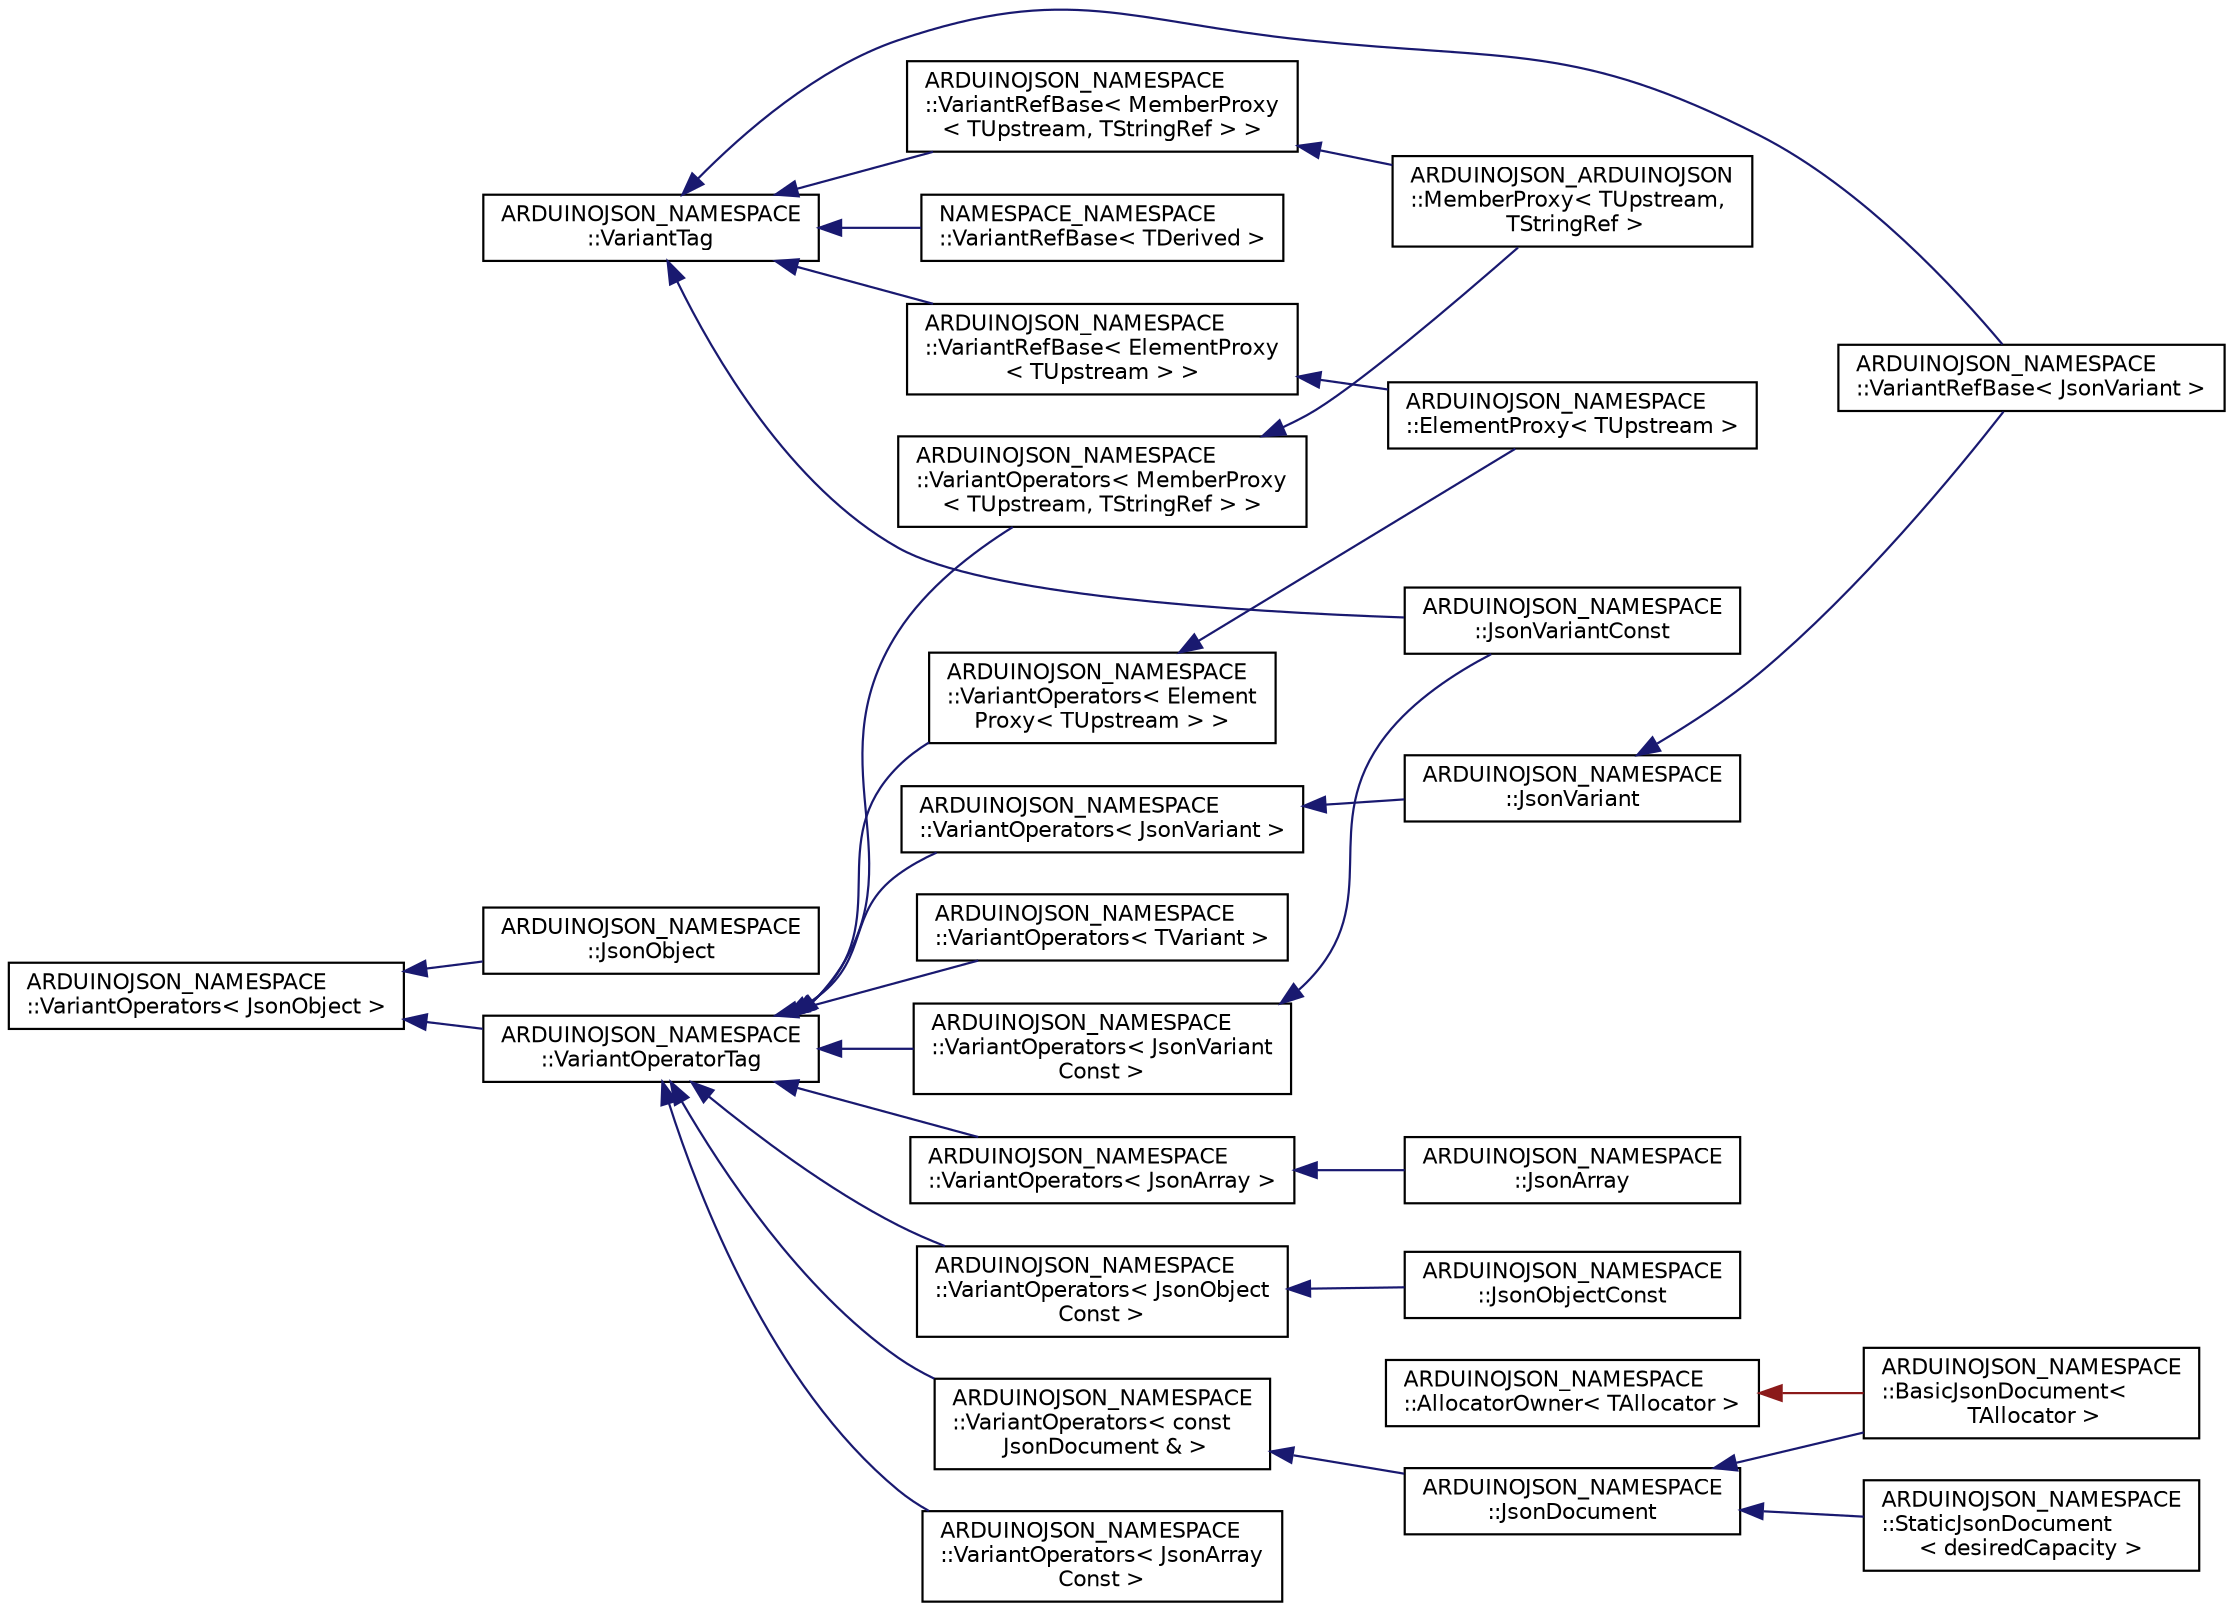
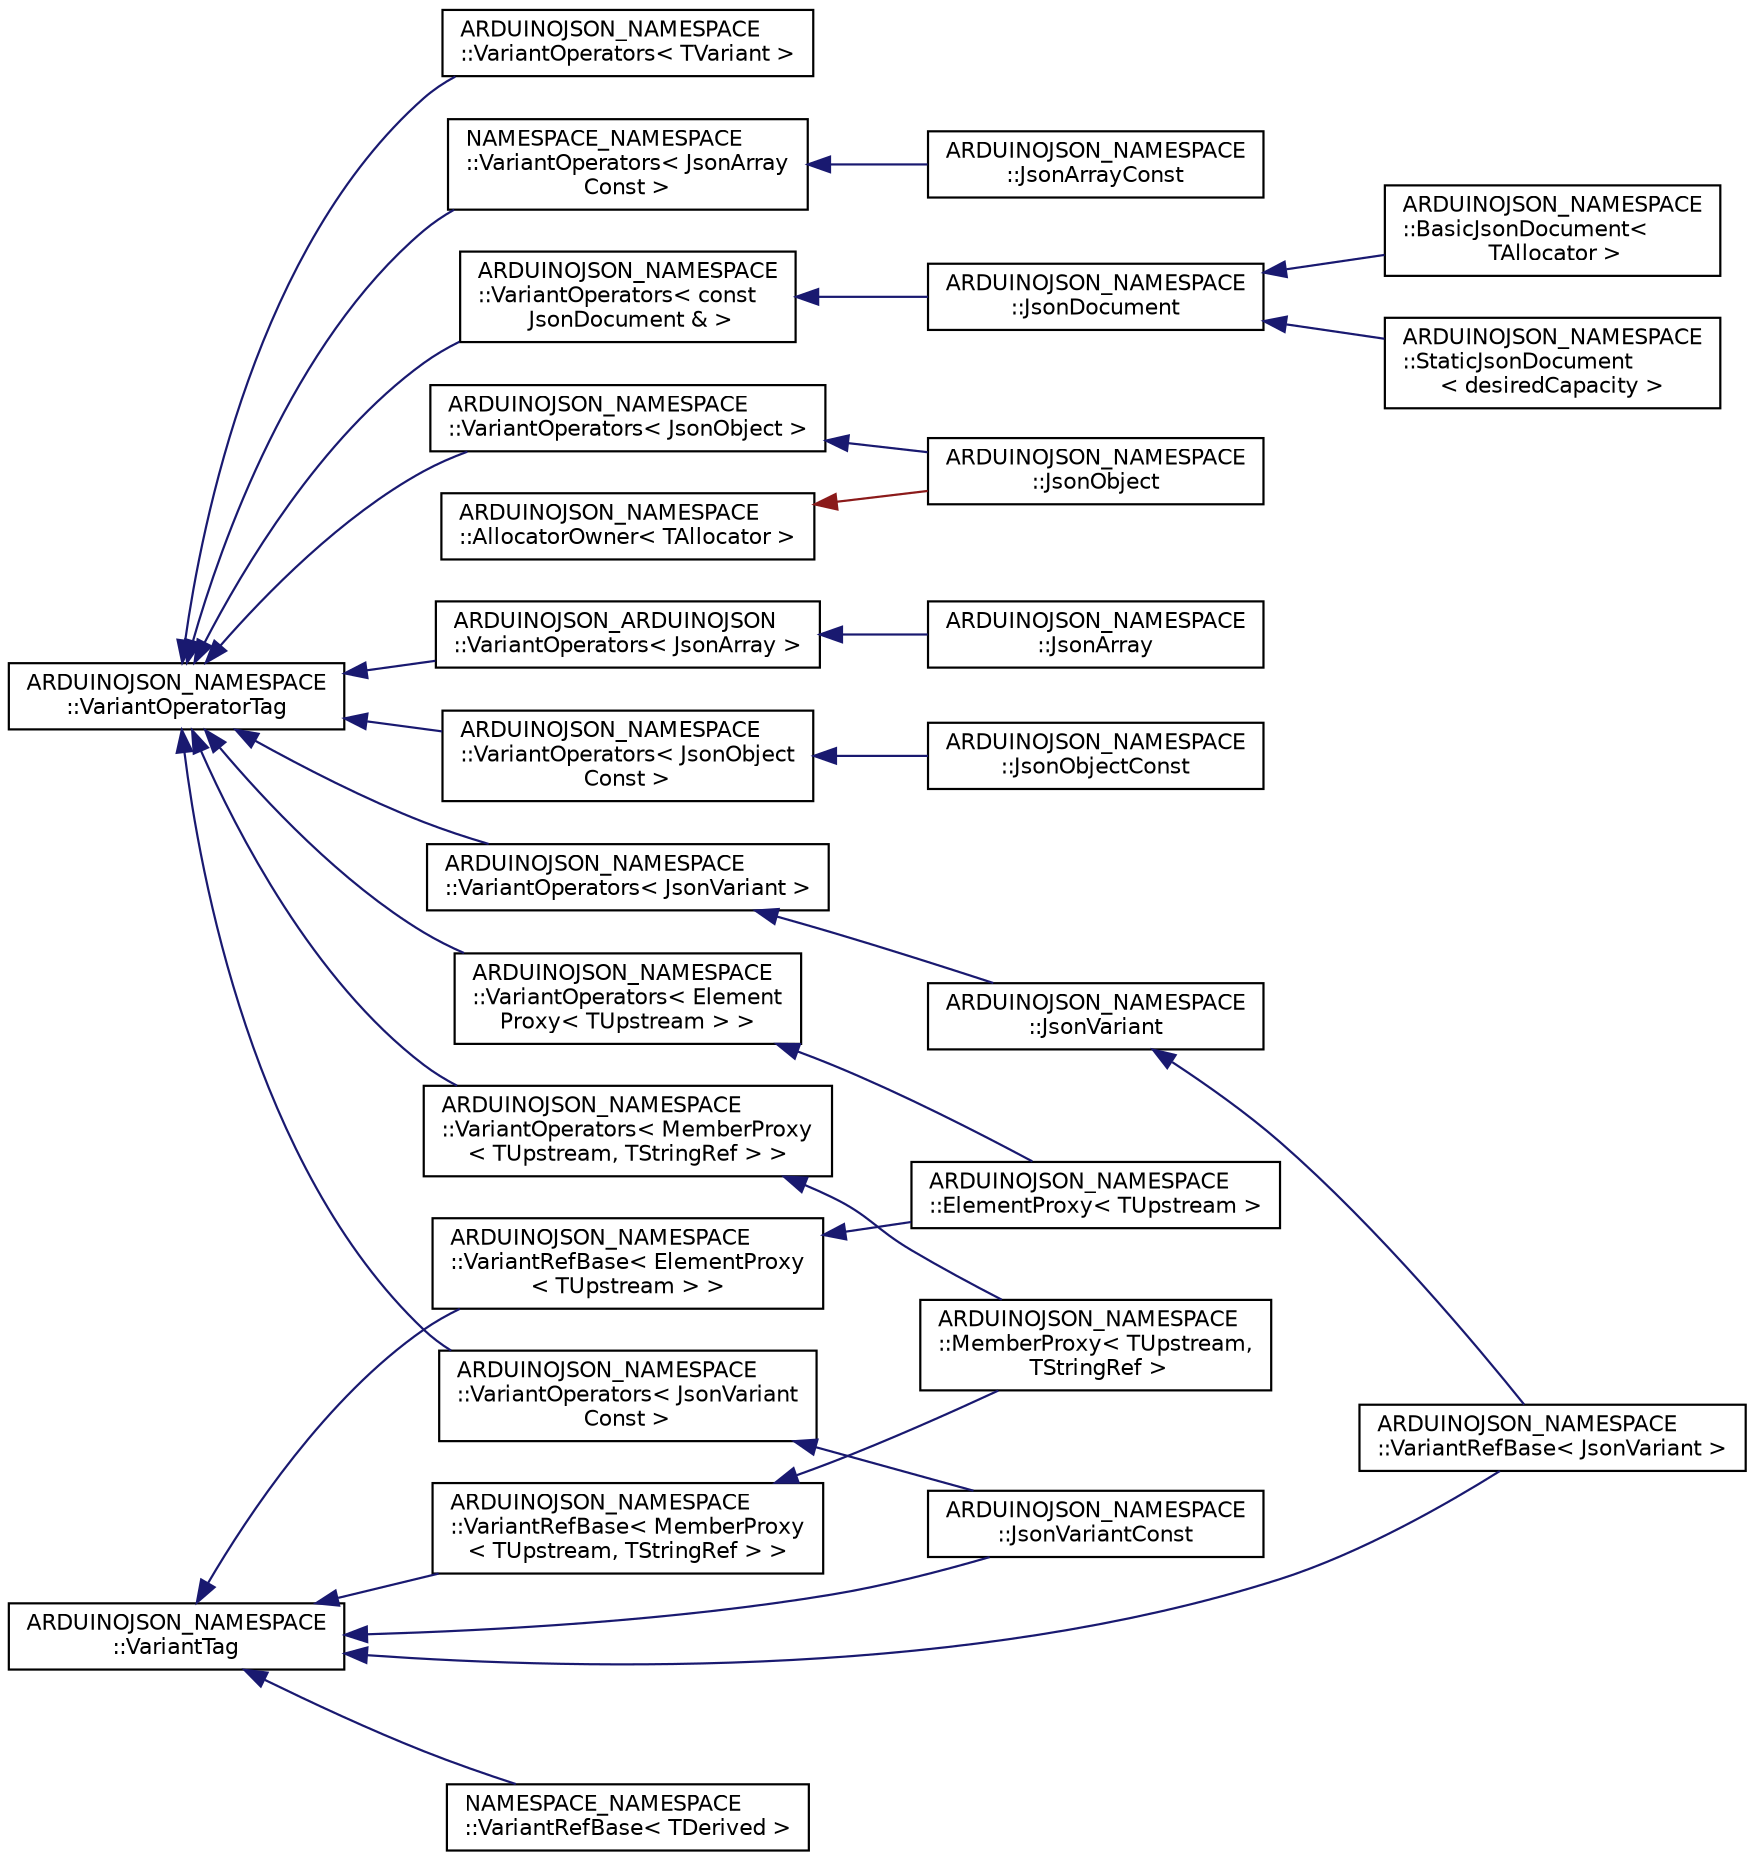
  digraph {
    rankdir=LR
    node [color=black fillcolor=white fontname=Helvetica fontsize=10 shape=record style=filled]
    edge [color=midnightblue dir=back fontname=Helvetica fontsize=10 labelfontname=Helvetica labelfontsize=10 style=solid]
    n1 [height=0.2 label="ARDUINOJSON_NAMESPACE\l::AllocatorOwner\< TAllocator \>" width=0.4]
    n2 [height=0.2 label="ARDUINOJSON_NAMESPACE\l::BasicJsonDocument\<\l TAllocator \>" width=0.4]
    n3 [height=0.2 label="ARDUINOJSON_NAMESPACE\l::VariantOperatorTag" width=0.4]
    n4 [height=0.2 label="ARDUINOJSON_NAMESPACE\l::VariantOperators\< MemberProxy\l\< TUpstream, TStringRef \> \>" width=0.4]
-   n5 [height=0.2 label="ARDUINOJSON_NAMESPACE\l::VariantOperators\< JsonArray\lConst \>" width=0.4]
+   n5 [height=0.2 label="NAMESPACE_NAMESPACE\l::VariantOperators\< JsonArray\lConst \>" width=0.4]
    n6 [height=0.2 label="ARDUINOJSON_NAMESPACE\l::VariantOperators\< JsonVariant \>" width=0.4]
    n7 [height=0.2 label="ARDUINOJSON_NAMESPACE\l::VariantOperators\< const\l JsonDocument & \>" width=0.4]
    n8 [height=0.2 label="ARDUINOJSON_NAMESPACE\l::VariantOperators\< JsonVariant\lConst \>" width=0.4]
-   n9 [height=0.2 label="ARDUINOJSON_NAMESPACE\l::VariantOperators\< JsonArray \>" width=0.4]
+   n9 [height=0.2 label="ARDUINOJSON_ARDUINOJSON\l::VariantOperators\< JsonArray \>" width=0.4]
    n10 [height=0.2 label="ARDUINOJSON_NAMESPACE\l::VariantOperators\< Element\lProxy\< TUpstream \> \>" width=0.4]
    n11 [height=0.2 label="ARDUINOJSON_NAMESPACE\l::VariantOperators\< JsonObject \>" width=0.4]
    n12 [height=0.2 label="ARDUINOJSON_NAMESPACE\l::VariantOperators\< JsonObject\lConst \>" width=0.4]
    n13 [height=0.2 label="ARDUINOJSON_NAMESPACE\l::VariantOperators\< TVariant \>" width=0.4]
-   n14 [height=0.2 label="ARDUINOJSON_ARDUINOJSON\l::MemberProxy\< TUpstream,\l TStringRef \>" width=0.4]
+   n14 [height=0.2 label="ARDUINOJSON_NAMESPACE\l::MemberProxy\< TUpstream,\l TStringRef \>" width=0.4]
+   n15 [height=0.2 label="ARDUINOJSON_NAMESPACE\l::JsonArrayConst" width=0.4]
    n16 [height=0.2 label="ARDUINOJSON_NAMESPACE\l::JsonVariant" width=0.4]
    n17 [height=0.2 label="ARDUINOJSON_NAMESPACE\l::JsonDocument" width=0.4]
    n18 [height=0.2 label="ARDUINOJSON_NAMESPACE\l::JsonVariantConst" width=0.4]
    n19 [height=0.2 label="ARDUINOJSON_NAMESPACE\l::JsonArray" width=0.4]
    n20 [height=0.2 label="ARDUINOJSON_NAMESPACE\l::ElementProxy\< TUpstream \>" width=0.4]
    n21 [height=0.2 label="ARDUINOJSON_NAMESPACE\l::JsonObject" width=0.4]
    n22 [height=0.2 label="ARDUINOJSON_NAMESPACE\l::JsonObjectConst" width=0.4]
    n23 [height=0.2 label="ARDUINOJSON_NAMESPACE\l::VariantRefBase\< JsonVariant \>" width=0.4]
    n24 [height=0.2 label="ARDUINOJSON_NAMESPACE\l::StaticJsonDocument\l\< desiredCapacity \>" width=0.4]
    n25 [height=0.2 label="ARDUINOJSON_NAMESPACE\l::VariantTag" width=0.4]
    n26 [height=0.2 label="ARDUINOJSON_NAMESPACE\l::VariantRefBase\< MemberProxy\l\< TUpstream, TStringRef \> \>" width=0.4]
    n27 [height=0.2 label="ARDUINOJSON_NAMESPACE\l::VariantRefBase\< ElementProxy\l\< TUpstream \> \>" width=0.4]
    n28 [height=0.2 label="NAMESPACE_NAMESPACE\l::VariantRefBase\< TDerived \>" width=0.4]
-   n1 -> n2 [color=firebrick4]
+   n1 -> n21 [color=firebrick4]
    n3 -> n4
    n3 -> n5
    n3 -> n6
    n3 -> n7
    n3 -> n8
    n3 -> n9
    n3 -> n10
-   n11 -> n3
+   n3 -> n11
    n3 -> n12
    n3 -> n13
    n4 -> n14
+   n5 -> n15
    n6 -> n16
    n7 -> n17
    n8 -> n18
    n9 -> n19
    n10 -> n20
    n11 -> n21
    n12 -> n22
    n16 -> n23
    n17 -> n2
    n17 -> n24
    n25 -> n18
    n25 -> n23
    n25 -> n26
    n25 -> n27
    n25 -> n28
    n26 -> n14
    n27 -> n20
  }
